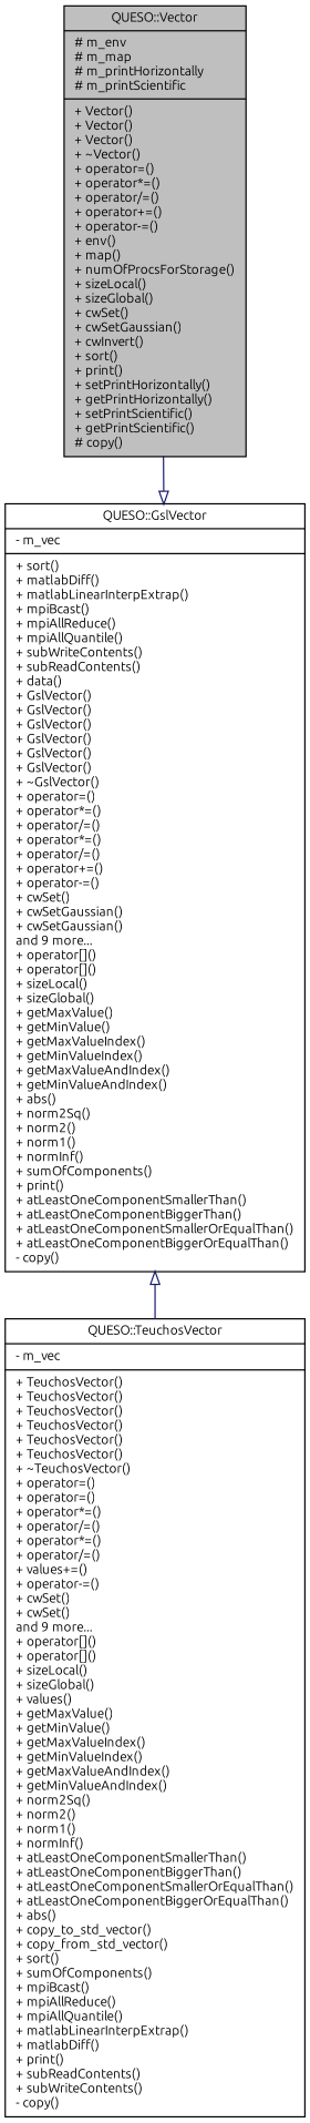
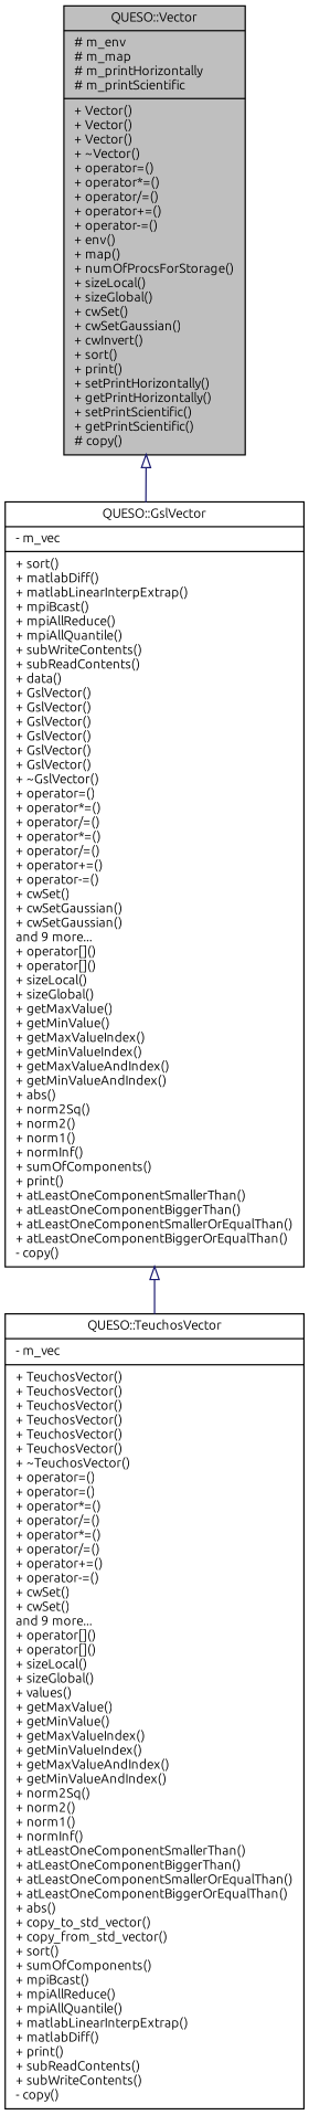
  digraph {
    fontname=Ubuntu
    node [color=black fillcolor=white fontname=Ubuntu fontsize=10 shape=record style=filled]
    edge [arrowtail=onormal color=midnightblue dir=back fontname=Ubuntu fontsize=10 labelfontname=FreeSans labelfontsize=10 style=solid]
    n1 [fillcolor=grey75 fontcolor=black height=0.2 label="{QUESO::Vector\n|# m_env\l# m_map\l# m_printHorizontally\l# m_printScientific\l|+ Vector()\l+ Vector()\l+ Vector()\l+ ~Vector()\l+ operator=()\l+ operator*=()\l+ operator/=()\l+ operator+=()\l+ operator-=()\l+ env()\l+ map()\l+ numOfProcsForStorage()\l+ sizeLocal()\l+ sizeGlobal()\l+ cwSet()\l+ cwSetGaussian()\l+ cwInvert()\l+ sort()\l+ print()\l+ setPrintHorizontally()\l+ getPrintHorizontally()\l+ setPrintScientific()\l+ getPrintScientific()\l# copy()\l}" width=0.4]
    n2 [height=0.2 label="{QUESO::GslVector\n|- m_vec\l|+ sort()\l+ matlabDiff()\l+ matlabLinearInterpExtrap()\l+ mpiBcast()\l+ mpiAllReduce()\l+ mpiAllQuantile()\l+ subWriteContents()\l+ subReadContents()\l+ data()\l+ GslVector()\l+ GslVector()\l+ GslVector()\l+ GslVector()\l+ GslVector()\l+ GslVector()\l+ ~GslVector()\l+ operator=()\l+ operator*=()\l+ operator/=()\l+ operator*=()\l+ operator/=()\l+ operator+=()\l+ operator-=()\l+ cwSet()\l+ cwSetGaussian()\l+ cwSetGaussian()\land 9 more...\l+ operator[]()\l+ operator[]()\l+ sizeLocal()\l+ sizeGlobal()\l+ getMaxValue()\l+ getMinValue()\l+ getMaxValueIndex()\l+ getMinValueIndex()\l+ getMaxValueAndIndex()\l+ getMinValueAndIndex()\l+ abs()\l+ norm2Sq()\l+ norm2()\l+ norm1()\l+ normInf()\l+ sumOfComponents()\l+ print()\l+ atLeastOneComponentSmallerThan()\l+ atLeastOneComponentBiggerThan()\l+ atLeastOneComponentSmallerOrEqualThan()\l+ atLeastOneComponentBiggerOrEqualThan()\l- copy()\l}" width=0.4]
-   n3 [height=0.2 label="{QUESO::TeuchosVector\n|- m_vec\l|+ TeuchosVector()\l+ TeuchosVector()\l+ TeuchosVector()\l+ TeuchosVector()\l+ TeuchosVector()\l+ TeuchosVector()\l+ ~TeuchosVector()\l+ operator=()\l+ operator=()\l+ operator*=()\l+ operator/=()\l+ operator*=()\l+ operator/=()\l+ values+=()\l+ operator-=()\l+ cwSet()\l+ cwSet()\land 9 more...\l+ operator[]()\l+ operator[]()\l+ sizeLocal()\l+ sizeGlobal()\l+ values()\l+ getMaxValue()\l+ getMinValue()\l+ getMaxValueIndex()\l+ getMinValueIndex()\l+ getMaxValueAndIndex()\l+ getMinValueAndIndex()\l+ norm2Sq()\l+ norm2()\l+ norm1()\l+ normInf()\l+ atLeastOneComponentSmallerThan()\l+ atLeastOneComponentBiggerThan()\l+ atLeastOneComponentSmallerOrEqualThan()\l+ atLeastOneComponentBiggerOrEqualThan()\l+ abs()\l+ copy_to_std_vector()\l+ copy_from_std_vector()\l+ sort()\l+ sumOfComponents()\l+ mpiBcast()\l+ mpiAllReduce()\l+ mpiAllQuantile()\l+ matlabLinearInterpExtrap()\l+ matlabDiff()\l+ print()\l+ subReadContents()\l+ subWriteContents()\l- copy()\l}" width=0.4]
-   n2 -> n1
+   n3 [height=0.2 label="{QUESO::TeuchosVector\n|- m_vec\l|+ TeuchosVector()\l+ TeuchosVector()\l+ TeuchosVector()\l+ TeuchosVector()\l+ TeuchosVector()\l+ TeuchosVector()\l+ ~TeuchosVector()\l+ operator=()\l+ operator=()\l+ operator*=()\l+ operator/=()\l+ operator*=()\l+ operator/=()\l+ operator+=()\l+ operator-=()\l+ cwSet()\l+ cwSet()\land 9 more...\l+ operator[]()\l+ operator[]()\l+ sizeLocal()\l+ sizeGlobal()\l+ values()\l+ getMaxValue()\l+ getMinValue()\l+ getMaxValueIndex()\l+ getMinValueIndex()\l+ getMaxValueAndIndex()\l+ getMinValueAndIndex()\l+ norm2Sq()\l+ norm2()\l+ norm1()\l+ normInf()\l+ atLeastOneComponentSmallerThan()\l+ atLeastOneComponentBiggerThan()\l+ atLeastOneComponentSmallerOrEqualThan()\l+ atLeastOneComponentBiggerOrEqualThan()\l+ abs()\l+ copy_to_std_vector()\l+ copy_from_std_vector()\l+ sort()\l+ sumOfComponents()\l+ mpiBcast()\l+ mpiAllReduce()\l+ mpiAllQuantile()\l+ matlabLinearInterpExtrap()\l+ matlabDiff()\l+ print()\l+ subReadContents()\l+ subWriteContents()\l- copy()\l}" width=0.4]
+   n1 -> n2
    n2 -> n3
  }
